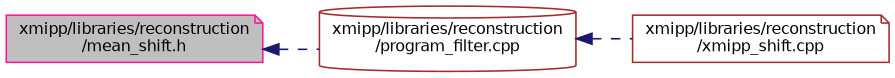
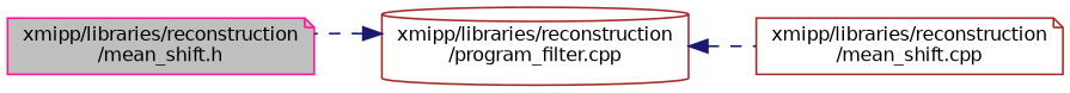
  digraph {
    rankdir=LR
    node [color=brown fillcolor=white fontname=Helvetica fontsize=10 shape=note style=filled]
    edge [color=midnightblue dir=back fontname=Helvetica fontsize=10 labelfontname=Helvetica labelfontsize=10 style=dashed]
    n1 [color=deeppink fillcolor=grey75 fontcolor=black height=0.2 label="xmipp/libraries/reconstruction\l/mean_shift.h" width=0.4]
    n2 [height=0.2 label="xmipp/libraries/reconstruction\l/program_filter.cpp" shape=cylinder width=0.4]
-   n3 [height=0.2 label="xmipp/libraries/reconstruction\l/xmipp_shift.cpp" width=0.4]
-   n1 -> n2
+   n3 [height=0.2 label="xmipp/libraries/reconstruction\l/mean_shift.cpp" width=0.4]
+   n2 -> n1
    n2 -> n3
  }
